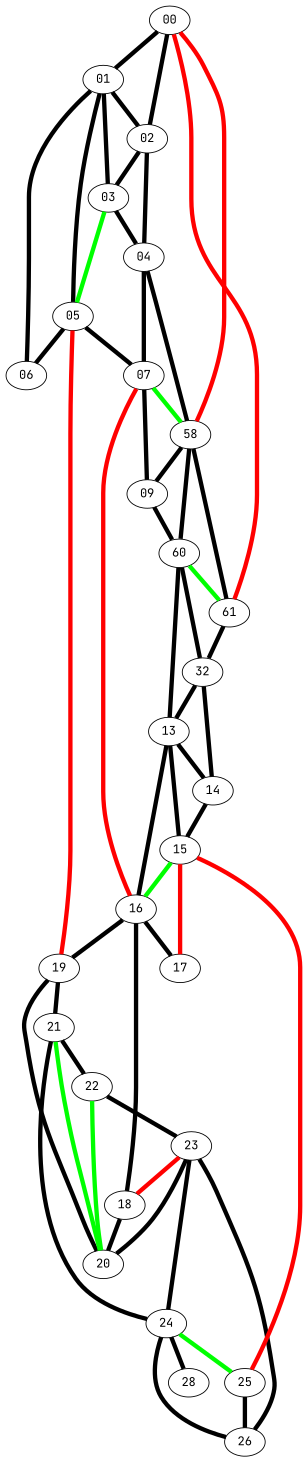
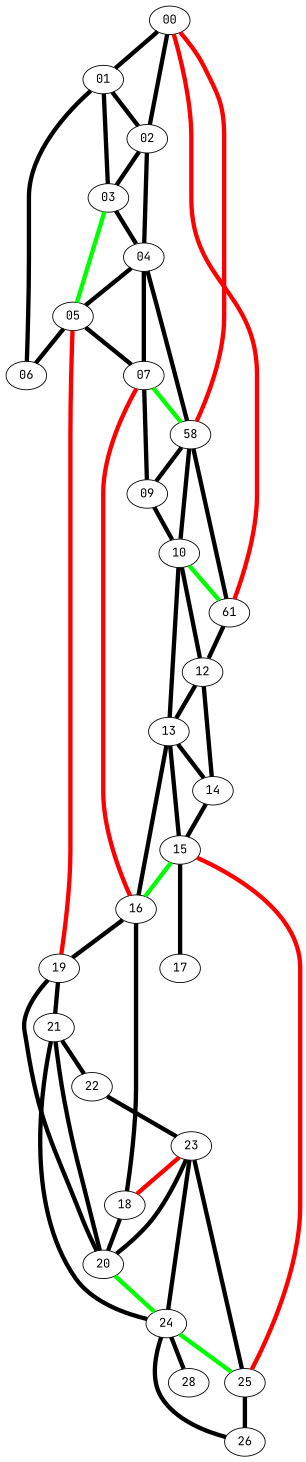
  graph {
    fontname="JetBrains Mono"
    node [fontname="JetBrains Mono"]
    edge [color=black fontname="JetBrains Mono" penwidth=5]
    n1 [height=0 label=00 width=0]
    n2 [height=0 label=01 width=0]
    n3 [height=0 label=02 width=0]
    n4 [height=0 label=03 width=0]
    n5 [height=0 label=06 width=0]
    n6 [height=0 label=04 width=0]
    n7 [height=0 label=05 width=0]
    n8 [height=0 label=07 width=0]
    n9 [height=0 label=58 width=0]
    n10 [height=0 label=09 width=0]
-   n11 [height=0 label=60 width=0]
+   n11 [height=0 label=10 width=0]
    n12 [height=0 label=61 width=0]
-   n13 [height=0 label=32 width=0]
+   n13 [height=0 label=12 width=0]
    n14 [height=0 label=13 width=0]
    n15 [height=0 label=14 width=0]
    n16 [height=0 label=15 width=0]
    n17 [height=0 label=16 width=0]
    n18 [height=0 label=17 width=0]
    n19 [height=0 label=18 width=0]
    n20 [height=0 label=19 width=0]
    n21 [height=0 label=20 width=0]
    n22 [height=0 label=21 width=0]
    n23 [height=0 label=22 width=0]
    n24 [height=0 label=23 width=0]
    n25 [height=0 label=24 width=0]
    n26 [height=0 label=25 width=0]
    n27 [height=0 label=26 width=0]
    n28 [height=0 label=28 width=0]
    n1 -- n2
    n1 -- n3
    n2 -- n3
    n2 -- n4
    n2 -- n5
    n3 -- n4
    n3 -- n6
    n4 -- n6
    n4 -- n7 [color=green]
-   n2 -- n7
+   n6 -- n7
    n6 -- n8
    n6 -- n9
    n7 -- n5
    n7 -- n8
    n8 -- n9 [color=green]
    n8 -- n10
    n9 -- n1 [color=red]
    n9 -- n10
    n9 -- n11
    n9 -- n12
    n10 -- n11
    n11 -- n12 [color=green]
    n11 -- n13
    n11 -- n14
    n12 -- n1 [color=red]
    n12 -- n13
    n13 -- n14
    n13 -- n15
    n14 -- n15
    n14 -- n16
    n14 -- n17
    n15 -- n16
    n16 -- n17 [color=green]
-   n16 -- n18 [color=red]
+   n16 -- n18
    n17 -- n8 [color=red]
-   n17 -- n18
    n17 -- n19
    n17 -- n20
    n19 -- n21
    n20 -- n7 [color=red]
    n20 -- n21
    n20 -- n22
-   n21 -- n22 [color=green]
-   n21 -- n23 [color=green]
+   n21 -- n22
+   n21 -- n25 [color=green]
    n21 -- n24
    n22 -- n23
    n22 -- n25
    n23 -- n24
    n24 -- n19 [color=red]
    n24 -- n25
-   n24 -- n27
+   n24 -- n26
    n25 -- n26 [color=green]
    n25 -- n27
    n25 -- n28
    n26 -- n16 [color=red]
    n26 -- n27
  }
